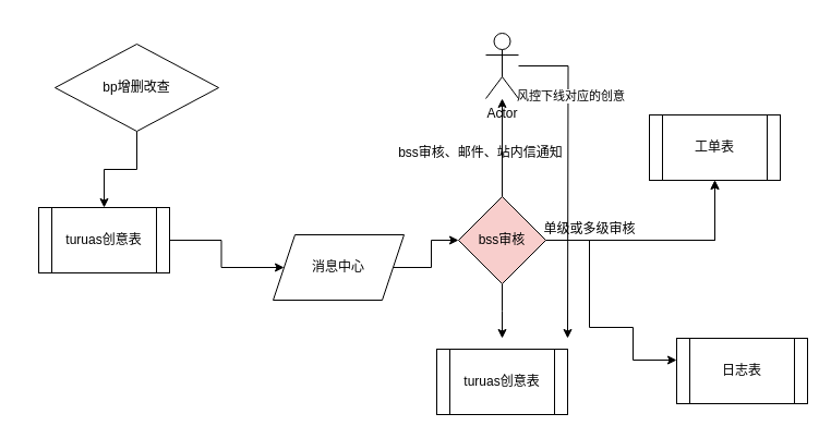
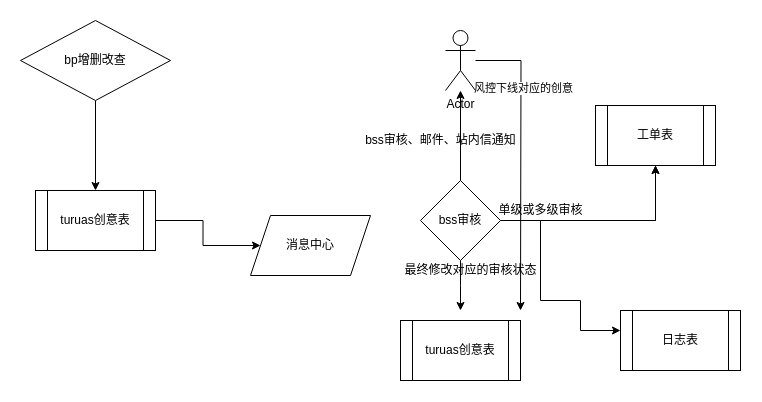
  <mxCell id="0" />
  <mxCell id="1" parent="0" />
  <mxCell id="2" value="" style="edgeStyle=orthogonalEdgeStyle;rounded=0;orthogonalLoop=1;jettySize=auto;html=1;" edge="1" parent="1" source="3" target="5"><mxGeometry relative="1" as="geometry" /></mxCell>
- <mxCell id="3" value="bp增删改查" style="rhombus;whiteSpace=wrap;html=1;" vertex="1" parent="1"><mxGeometry x="50" y="40" width="150" height="80" as="geometry" /></mxCell>
+ <mxCell id="3" value="bp增删改查" style="rhombus;whiteSpace=wrap;html=1;" vertex="1" parent="1"><mxGeometry x="20" y="20" width="150" height="80" as="geometry" /></mxCell>
  <mxCell id="4" value="" style="edgeStyle=orthogonalEdgeStyle;rounded=0;orthogonalLoop=1;jettySize=auto;html=1;" edge="1" parent="1" source="5" target="7"><mxGeometry relative="1" as="geometry" /></mxCell>
  <mxCell id="5" value="turuas创意表" style="shape=process;whiteSpace=wrap;html=1;backgroundOutline=1;" vertex="1" parent="1"><mxGeometry x="35" y="190" width="120" height="60" as="geometry" /></mxCell>
- <mxCell id="6" value="" style="edgeStyle=orthogonalEdgeStyle;rounded=0;orthogonalLoop=1;jettySize=auto;html=1;" edge="1" parent="1" source="7" target="12"><mxGeometry relative="1" as="geometry" /></mxCell>
  <mxCell id="7" value="消息中心" style="shape=parallelogram;perimeter=parallelogramPerimeter;whiteSpace=wrap;html=1;fixedSize=1;" vertex="1" parent="1"><mxGeometry x="250" y="215" width="120" height="60" as="geometry" /></mxCell>
  <mxCell id="8" value="" style="edgeStyle=orthogonalEdgeStyle;rounded=0;orthogonalLoop=1;jettySize=auto;html=1;" edge="1" parent="1" source="12" target="13"><mxGeometry relative="1" as="geometry" /></mxCell>
  <mxCell id="9" value="" style="edgeStyle=orthogonalEdgeStyle;rounded=0;orthogonalLoop=1;jettySize=auto;html=1;" edge="1" parent="1" source="12"><mxGeometry relative="1" as="geometry"><mxPoint x="460" y="90" as="targetPoint" /></mxGeometry></mxCell>
  <mxCell id="10" style="edgeStyle=orthogonalEdgeStyle;rounded=0;orthogonalLoop=1;jettySize=auto;html=1;" edge="1" parent="1" source="12"><mxGeometry relative="1" as="geometry"><mxPoint x="460" y="310" as="targetPoint" /></mxGeometry></mxCell>
  <mxCell id="11" value="" style="edgeStyle=orthogonalEdgeStyle;rounded=0;orthogonalLoop=1;jettySize=auto;html=1;" edge="1" parent="1" source="12" target="13"><mxGeometry relative="1" as="geometry" /></mxCell>
- <mxCell id="12" value="bss审核" style="rhombus;whiteSpace=wrap;html=1;fillColor=#f8cecc;" vertex="1" parent="1"><mxGeometry x="420" y="180" width="80" height="80" as="geometry" /></mxCell>
+ <mxCell id="12" value="bss审核" style="rhombus;whiteSpace=wrap;html=1;" vertex="1" parent="1"><mxGeometry x="420" y="180" width="80" height="80" as="geometry" /></mxCell>
  <mxCell id="13" value="工单表" style="shape=process;whiteSpace=wrap;html=1;backgroundOutline=1;" vertex="1" parent="1"><mxGeometry x="595" y="105" width="120" height="60" as="geometry" /></mxCell>
  <mxCell id="14" value="" style="edgeStyle=orthogonalEdgeStyle;rounded=0;orthogonalLoop=1;jettySize=auto;html=1;" edge="1" parent="1" source="15"><mxGeometry relative="1" as="geometry"><mxPoint x="620" y="330" as="targetPoint" /><Array as="points"><mxPoint x="540" y="300" /><mxPoint x="580" y="300" /></Array></mxGeometry></mxCell>
  <mxCell id="15" value="单级或多级审核" style="text;html=1;align=center;verticalAlign=middle;resizable=0;points=[];autosize=1;strokeColor=none;fillColor=none;" vertex="1" parent="1"><mxGeometry x="490" y="200" width="100" height="20" as="geometry" /></mxCell>
  <mxCell id="16" value="turuas创意表" style="shape=process;whiteSpace=wrap;html=1;backgroundOutline=1;" vertex="1" parent="1"><mxGeometry x="400" y="320" width="120" height="60" as="geometry" /></mxCell>
+ <mxCell id="17" value="最终修改对应的审核状态" style="text;html=1;align=center;verticalAlign=middle;resizable=0;points=[];autosize=1;strokeColor=none;fillColor=none;" vertex="1" parent="1"><mxGeometry x="395" y="260" width="150" height="20" as="geometry" /></mxCell>
  <mxCell id="18" style="edgeStyle=orthogonalEdgeStyle;rounded=0;orthogonalLoop=1;jettySize=auto;html=1;" edge="1" parent="1" source="20"><mxGeometry relative="1" as="geometry"><mxPoint x="520" y="310" as="targetPoint" /></mxGeometry></mxCell>
  <mxCell id="19" value="风控下线对应的创意" style="edgeLabel;html=1;align=center;verticalAlign=middle;resizable=0;points=[];" vertex="1" connectable="0" parent="18"><mxGeometry x="-0.505" y="2" relative="1" as="geometry"><mxPoint as="offset" /></mxGeometry></mxCell>
  <mxCell id="20" value="Actor" style="shape=umlActor;verticalLabelPosition=bottom;verticalAlign=top;html=1;outlineConnect=0;" vertex="1" parent="1"><mxGeometry x="445" y="30" width="30" height="60" as="geometry" /></mxCell>
  <mxCell id="21" value="bss审核、邮件、站内信通知" style="text;html=1;align=center;verticalAlign=middle;resizable=0;points=[];autosize=1;strokeColor=none;fillColor=none;" vertex="1" parent="1"><mxGeometry x="355" y="130" width="170" height="20" as="geometry" /></mxCell>
  <mxCell id="22" value="日志表" style="shape=process;whiteSpace=wrap;html=1;backgroundOutline=1;" vertex="1" parent="1"><mxGeometry x="620" y="310" width="120" height="60" as="geometry" /></mxCell>
